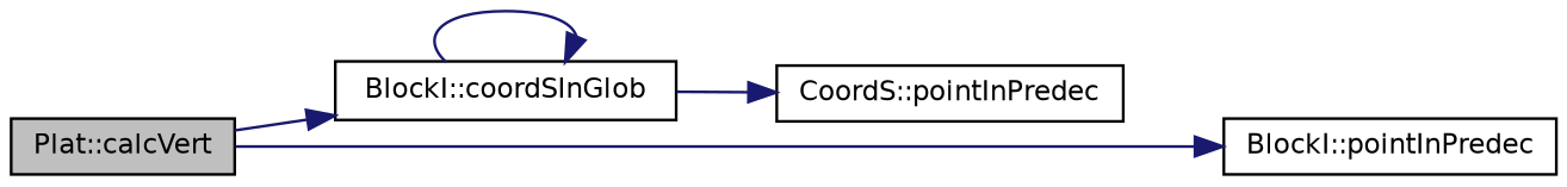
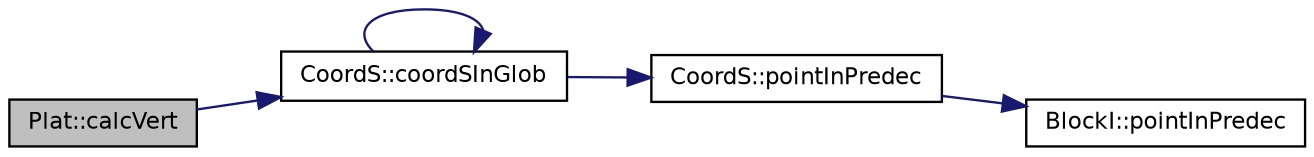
  digraph {
    rankdir=LR
    node [color=black fillcolor=white fontname=Helvetica fontsize=10 shape=record style=filled]
    edge [color=midnightblue fontname=Helvetica fontsize=10 labelfontname=Helvetica labelfontsize=10 style=solid]
    n1 [fillcolor=grey75 fontcolor=black height=0.2 label="Plat::calcVert" width=0.4]
-   n2 [height=0.2 label="BlockI::coordSInGlob" width=0.4]
+   n2 [height=0.2 label="CoordS::coordSInGlob" width=0.4]
    n3 [height=0.2 label="BlockI::pointInPredec" width=0.4]
    n4 [height=0.2 label="CoordS::pointInPredec" width=0.4]
    n1 -> n2
-   n1 -> n3
+   n4 -> n3
    n2 -> n2
    n2 -> n4
  }
